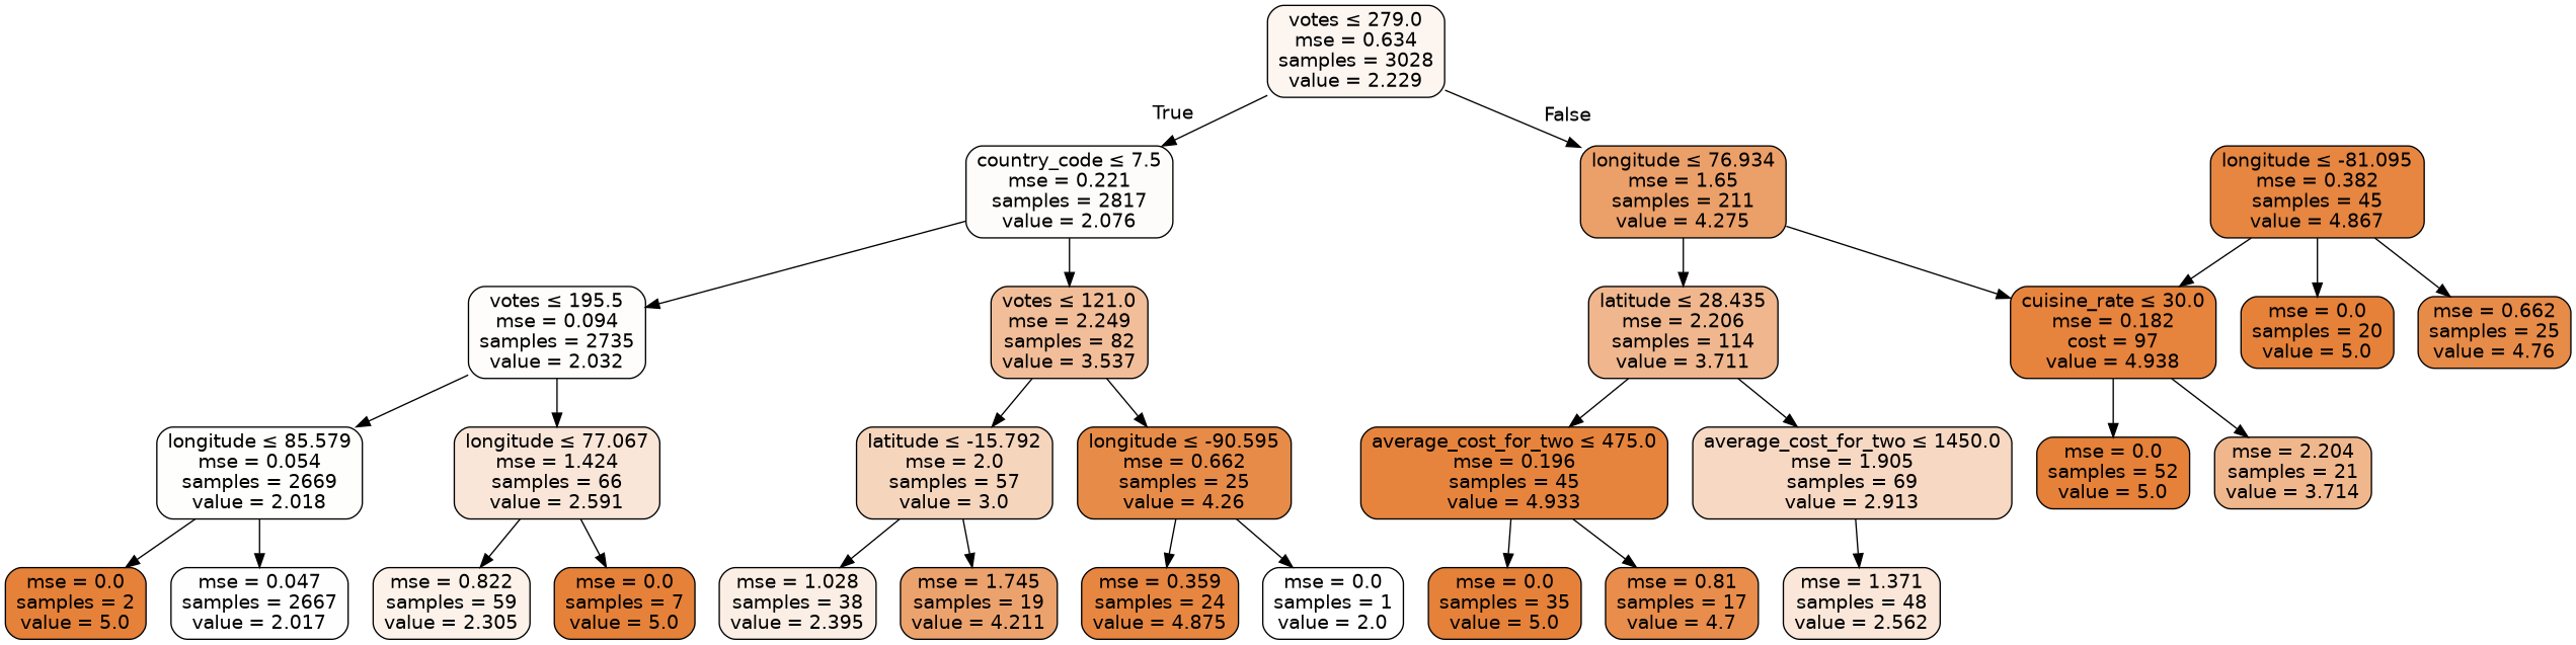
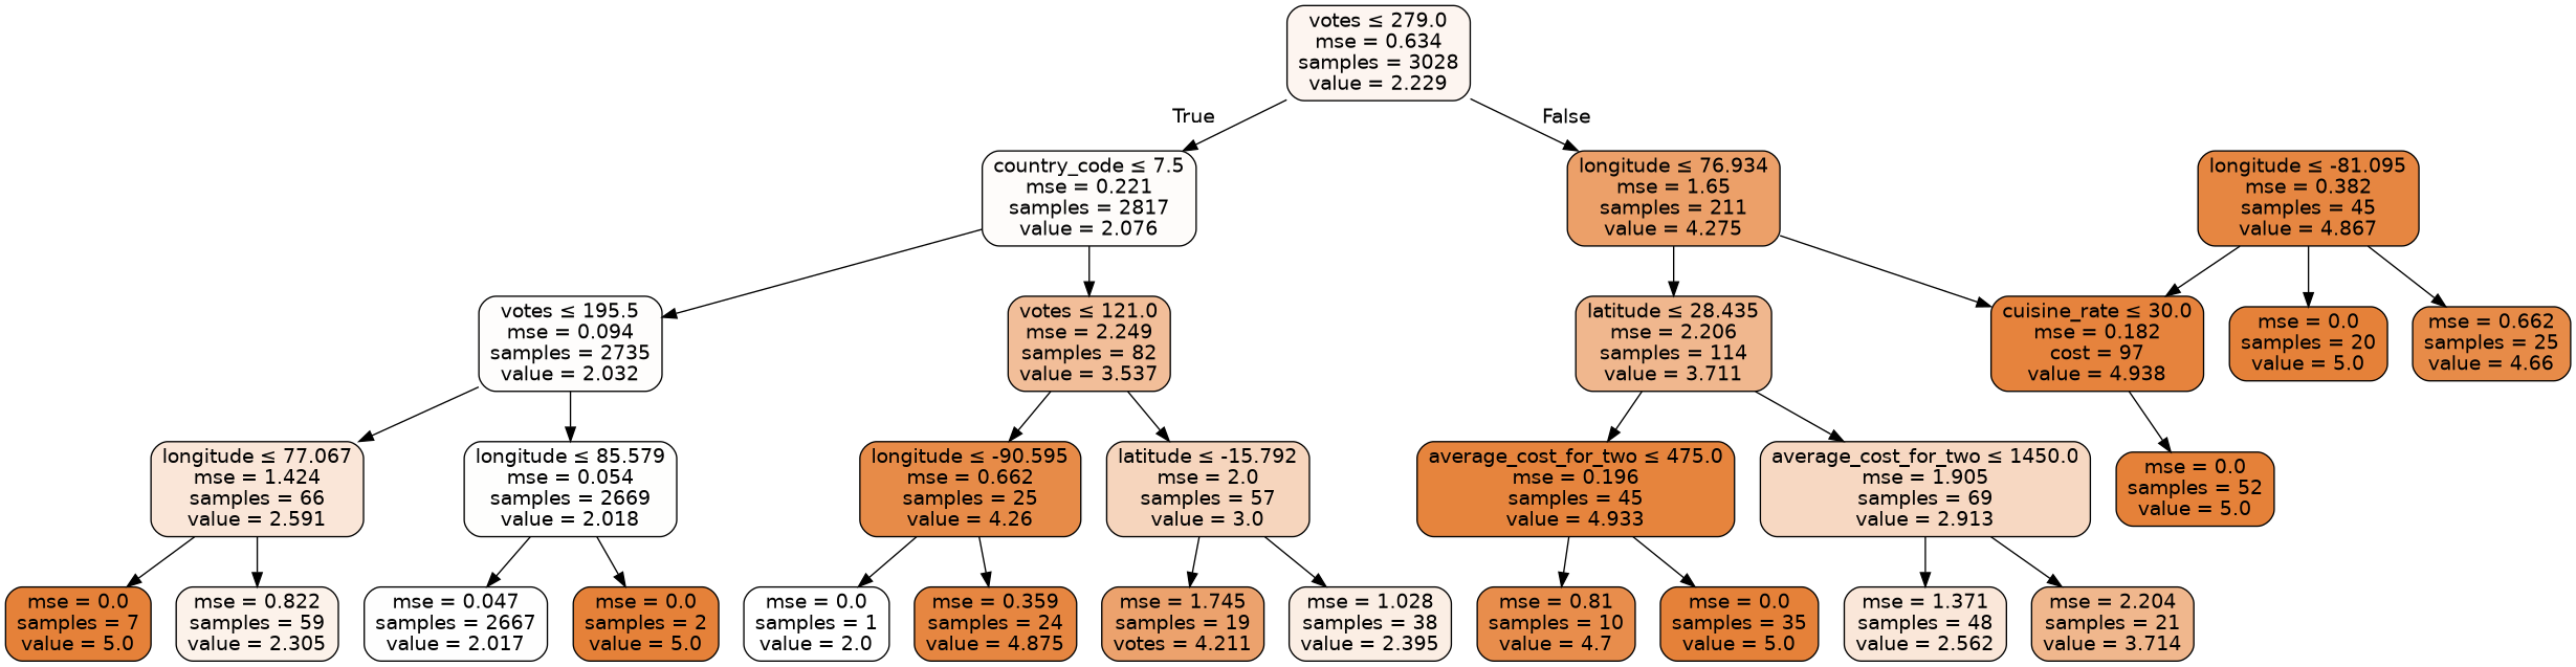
  digraph {
    fontname="DejaVu Sans"
    node [color=black fillcolor="#e58139ff" fontname="DejaVu Sans" shape=box style="filled, rounded"]
    edge [fontname="DejaVu Sans"]
    n1 [fillcolor="#e5813913" label=<votes &le; 279.0<br/>mse = 0.634<br/>samples = 3028<br/>value = 2.229>]
    n2 [fillcolor="#e5813906" label=<country_code &le; 7.5<br/>mse = 0.221<br/>samples = 2817<br/>value = 2.076>]
    n3 [fillcolor="#e58139c1" label=<longitude &le; 76.934<br/>mse = 1.65<br/>samples = 211<br/>value = 4.275>]
    n4 [fillcolor="#e5813903" label=<votes &le; 195.5<br/>mse = 0.094<br/>samples = 2735<br/>value = 2.032>]
    n5 [fillcolor="#e5813983" label=<votes &le; 121.0<br/>mse = 2.249<br/>samples = 82<br/>value = 3.537>]
    n6 [fillcolor="#e58139fa" label=<cuisine_rate &le; 30.0<br/>mse = 0.182<br/>cost = 97<br/>value = 4.938>]
    n7 [fillcolor="#e5813991" label=<latitude &le; 28.435<br/>mse = 2.206<br/>samples = 114<br/>value = 3.711>]
    n8 [fillcolor="#e5813902" label=<longitude &le; 85.579<br/>mse = 0.054<br/>samples = 2669<br/>value = 2.018>]
    n9 [fillcolor="#e5813932" label=<longitude &le; 77.067<br/>mse = 1.424<br/>samples = 66<br/>value = 2.591>]
    n10 [fillcolor="#e5813955" label=<latitude &le; -15.792<br/>mse = 2.0<br/>samples = 57<br/>value = 3.0>]
    n11 [fillcolor="#e58139eb" label=<longitude &le; -90.595<br/>mse = 0.662<br/>samples = 25<br/>value = 4.26>]
    n12 [fillcolor="#e5813901" label=<mse = 0.047<br/>samples = 2667<br/>value = 2.017>]
    n13 [label=<mse = 0.0<br/>samples = 2<br/>value = 5.0>]
    n14 [label=<mse = 0.0<br/>samples = 7<br/>value = 5.0>]
    n15 [fillcolor="#e581391a" label=<mse = 0.822<br/>samples = 59<br/>value = 2.305>]
-   n16 [fillcolor="#e58139bc" label=<mse = 1.745<br/>samples = 19<br/>value = 4.211>]
+   n16 [fillcolor="#e58139bc" label=<mse = 1.745<br/>samples = 19<br/>votes = 4.211>]
    n17 [fillcolor="#e5813922" label=<mse = 1.028<br/>samples = 38<br/>value = 2.395>]
    n18 [fillcolor="#e5813900" label=<mse = 0.0<br/>samples = 1<br/>value = 2.0>]
    n19 [fillcolor="#e58139f4" label=<mse = 0.359<br/>samples = 24<br/>value = 4.875>]
    n20 [label=<mse = 0.0<br/>samples = 52<br/>value = 5.0>]
    n21 [fillcolor="#e58139f9" label=<average_cost_for_two &le; 475.0<br/>mse = 0.196<br/>samples = 45<br/>value = 4.933>]
    n22 [fillcolor="#e581394e" label=<average_cost_for_two &le; 1450.0<br/>mse = 1.905<br/>samples = 69<br/>value = 2.913>]
    n23 [fillcolor="#e58139f4" label=<longitude &le; -81.095<br/>mse = 0.382<br/>samples = 45<br/>value = 4.867>]
    n24 [label=<mse = 0.0<br/>samples = 20<br/>value = 5.0>]
-   n25 [fillcolor="#e58139eb" label=<mse = 0.662<br/>samples = 25<br/>value = 4.76>]
-   n26 [fillcolor="#e58139e6" label=<mse = 0.81<br/>samples = 17<br/>value = 4.7>]
+   n25 [fillcolor="#e58139eb" label=<mse = 0.662<br/>samples = 25<br/>value = 4.66>]
+   n26 [fillcolor="#e58139e6" label=<mse = 0.81<br/>samples = 10<br/>value = 4.7>]
    n27 [label=<mse = 0.0<br/>samples = 35<br/>value = 5.0>]
    n28 [fillcolor="#e5813930" label=<mse = 1.371<br/>samples = 48<br/>value = 2.562>]
    n29 [fillcolor="#e5813992" label=<mse = 2.204<br/>samples = 21<br/>value = 3.714>]
    n1 -> n2 [headlabel=True labelangle=45 labeldistance=2.5]
    n1 -> n3 [headlabel=False labelangle=-45 labeldistance=2.5]
    n2 -> n4
    n2 -> n5
    n3 -> n6
    n3 -> n7
    n4 -> n8
    n4 -> n9
    n5 -> n10
    n5 -> n11
    n6 -> n20
    n7 -> n21
    n7 -> n22
    n8 -> n12
    n8 -> n13
    n9 -> n14
    n9 -> n15
    n10 -> n16
    n10 -> n17
    n11 -> n18
    n11 -> n19
    n21 -> n26
    n21 -> n27
    n22 -> n28
-   n6 -> n29
+   n22 -> n29
    n23 -> n6
    n23 -> n24
    n23 -> n25
  }
